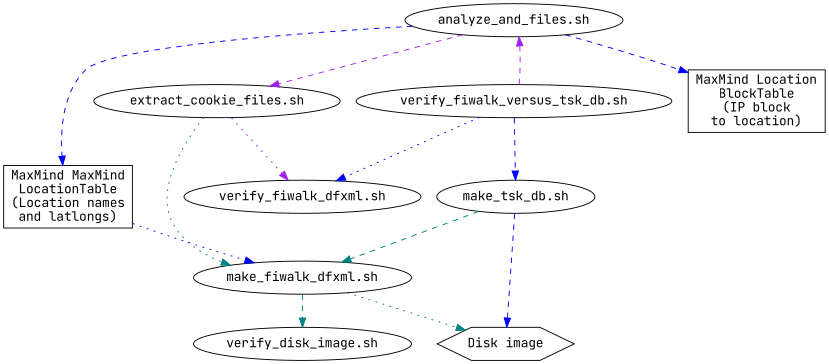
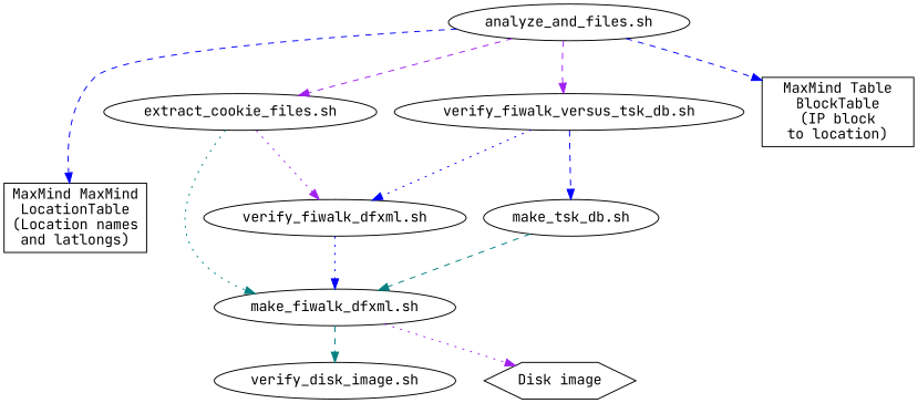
  digraph {
    fontname="JetBrains Mono"
    node [fontname="JetBrains Mono"]
    edge [color=blue fontname="JetBrains Mono" style=dashed]
    n1 [label="analyze_and_files.sh"]
    n2 [label="extract_cookie_files.sh"]
-   n3 [label="MaxMind Location\nBlockTable\n(IP block\nto location)" shape=rectangle]
+   n3 [label="MaxMind Table\nBlockTable\n(IP block\nto location)" shape=rectangle]
    n4 [label="MaxMind MaxMind\nLocationTable\n(Location names\nand latlongs)" shape=rectangle]
    n5 [label="verify_fiwalk_versus_tsk_db.sh"]
    n6 [label="verify_fiwalk_dfxml.sh"]
    n7 [label="make_fiwalk_dfxml.sh"]
    n8 [label="make_tsk_db.sh"]
    n9 [label="Disk image" shape=hexagon]
    n10 [label="verify_disk_image.sh"]
    n1 -> n2 [color=purple]
    n1 -> n3
    n1 -> n4
-   n5 -> n1 [color=purple]
+   n1 -> n5 [color=purple]
    n2 -> n6 [color=purple style=dotted]
    n2 -> n7 [color=teal style=dotted]
    n5 -> n6 [style=dotted]
    n5 -> n8
-   n4 -> n7 [style=dotted]
-   n7 -> n9 [color=teal style=dotted]
+   n6 -> n7 [style=dotted]
+   n7 -> n9 [color=purple style=dotted]
    n7 -> n10 [color=teal]
    n8 -> n7 [color=teal]
-   n8 -> n9
  }
